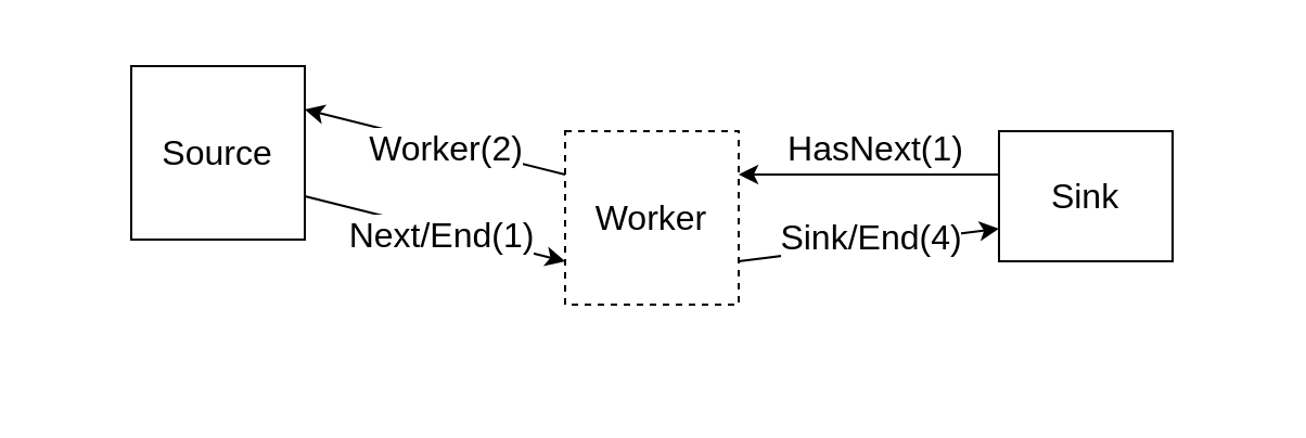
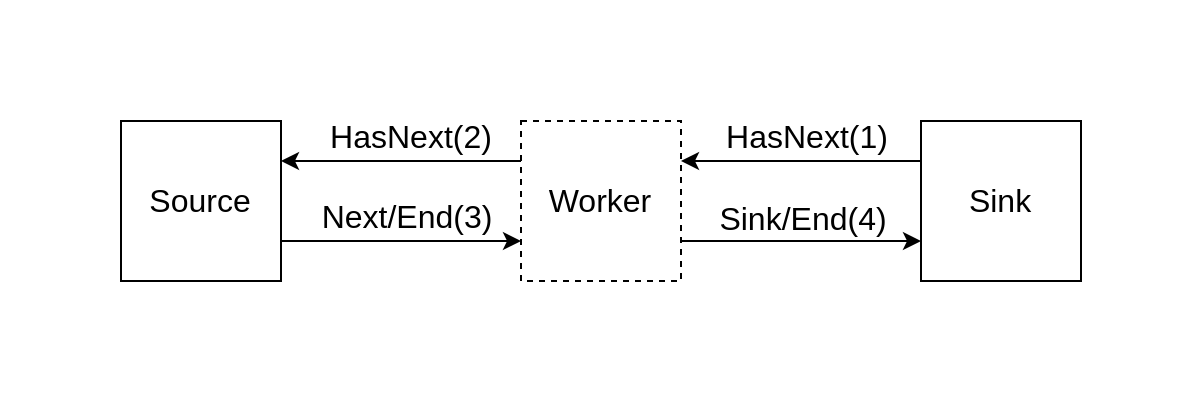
  <mxCell id="0" />
  <mxCell id="1" parent="0" />
  <mxCell id="2" value="" style="swimlane;startSize=0;fillStyle=solid;fillColor=none;gradientColor=none;strokeColor=none;rounded=1;" parent="1" vertex="1"><mxGeometry width="560" height="160" as="geometry" x="20" y="20"><mxRectangle width="50" height="40" as="alternateBounds" /></mxGeometry></mxCell>
- <mxCell id="3" value="Source" style="rounded=0;whiteSpace=wrap;html=1;fontSize=16;" parent="2" vertex="1"><mxGeometry x="40" y="10" width="80" height="80" as="geometry" /></mxCell>
+ <mxCell id="3" value="Source" style="rounded=0;whiteSpace=wrap;html=1;fontSize=16;" parent="2" vertex="1"><mxGeometry x="40" y="40" width="80" height="80" as="geometry" /></mxCell>
  <mxCell id="4" value="" style="endArrow=classic;html=1;rounded=0;entryX=1;entryY=0.25;entryDx=0;entryDy=0;exitX=0;exitY=0.25;exitDx=0;exitDy=0;" parent="2" source="10" target="3" edge="1"><mxGeometry width="50" height="50" relative="1" as="geometry"><mxPoint x="160" y="80" as="sourcePoint" /><mxPoint x="310" y="180" as="targetPoint" /></mxGeometry></mxCell>
  <mxCell id="5" value="" style="endArrow=classic;html=1;rounded=0;entryX=0;entryY=0.75;entryDx=0;entryDy=0;exitX=1;exitY=0.75;exitDx=0;exitDy=0;" parent="2" source="3" target="10" edge="1"><mxGeometry width="50" height="50" relative="1" as="geometry"><mxPoint x="230" y="170" as="sourcePoint" /><mxPoint x="150" y="170" as="targetPoint" /></mxGeometry></mxCell>
- <mxCell id="6" value="Sink" style="rounded=0;whiteSpace=wrap;html=1;fontSize=16;" parent="2" vertex="1"><mxGeometry x="440" y="40" width="80" height="60" as="geometry" /></mxCell>
+ <mxCell id="6" value="Sink" style="rounded=0;whiteSpace=wrap;html=1;fontSize=16;" parent="2" vertex="1"><mxGeometry x="440" y="40" width="80" height="80" as="geometry" /></mxCell>
  <mxCell id="7" value="" style="endArrow=classic;html=1;rounded=0;entryX=1;entryY=0.25;entryDx=0;entryDy=0;exitX=0;exitY=0.25;exitDx=0;exitDy=0;" parent="2" target="10" edge="1"><mxGeometry width="50" height="50" relative="1" as="geometry"><mxPoint x="440" y="60" as="sourcePoint" /><mxPoint x="360" y="60" as="targetPoint" /></mxGeometry></mxCell>
  <mxCell id="8" value="HasNext(1)" style="edgeLabel;html=1;align=center;verticalAlign=middle;resizable=0;points=[];fontSize=16;" parent="7" vertex="1" connectable="0"><mxGeometry x="0.279" relative="1" as="geometry"><mxPoint x="19" y="-13" as="offset" /></mxGeometry></mxCell>
  <mxCell id="9" value="" style="endArrow=classic;html=1;rounded=0;entryX=0;entryY=0.75;entryDx=0;entryDy=0;exitX=1;exitY=0.75;exitDx=0;exitDy=0;" parent="2" target="6" edge="1"><mxGeometry width="50" height="50" relative="1" as="geometry"><mxPoint x="320" y="100" as="sourcePoint" /><mxPoint x="400" y="100" as="targetPoint" /></mxGeometry></mxCell>
  <mxCell id="10" value="Worker" style="rounded=0;whiteSpace=wrap;html=1;fontSize=16;dashed=1;" parent="2" vertex="1"><mxGeometry x="240" y="40" width="80" height="80" as="geometry" /></mxCell>
  <mxCell id="11" value="Sink/End(4)" style="edgeLabel;html=1;align=center;verticalAlign=middle;resizable=0;points=[];fontSize=16;" parent="2" vertex="1" connectable="0"><mxGeometry x="328.998" y="82" as="geometry"><mxPoint x="52" y="6" as="offset" /></mxGeometry></mxCell>
- <mxCell id="12" value="Worker(2)" style="edgeLabel;html=1;align=center;verticalAlign=middle;resizable=0;points=[];fontSize=16;" parent="2" vertex="1" connectable="0"><mxGeometry x="182.998" y="47" as="geometry"><mxPoint x="2" as="offset" /></mxGeometry></mxCell>
- <mxCell id="13" value="Next/End(1)" style="edgeLabel;html=1;align=center;verticalAlign=middle;resizable=0;points=[];fontSize=16;" parent="2" vertex="1" connectable="0"><mxGeometry x="180.998" y="87" as="geometry"><mxPoint x="2" as="offset" /></mxGeometry></mxCell>
+ <mxCell id="12" value="HasNext(2)" style="edgeLabel;html=1;align=center;verticalAlign=middle;resizable=0;points=[];fontSize=16;" parent="2" vertex="1" connectable="0"><mxGeometry x="182.998" y="47" as="geometry"><mxPoint x="2" as="offset" /></mxGeometry></mxCell>
+ <mxCell id="13" value="Next/End(3)" style="edgeLabel;html=1;align=center;verticalAlign=middle;resizable=0;points=[];fontSize=16;" parent="2" vertex="1" connectable="0"><mxGeometry x="180.998" y="87" as="geometry"><mxPoint x="2" as="offset" /></mxGeometry></mxCell>
